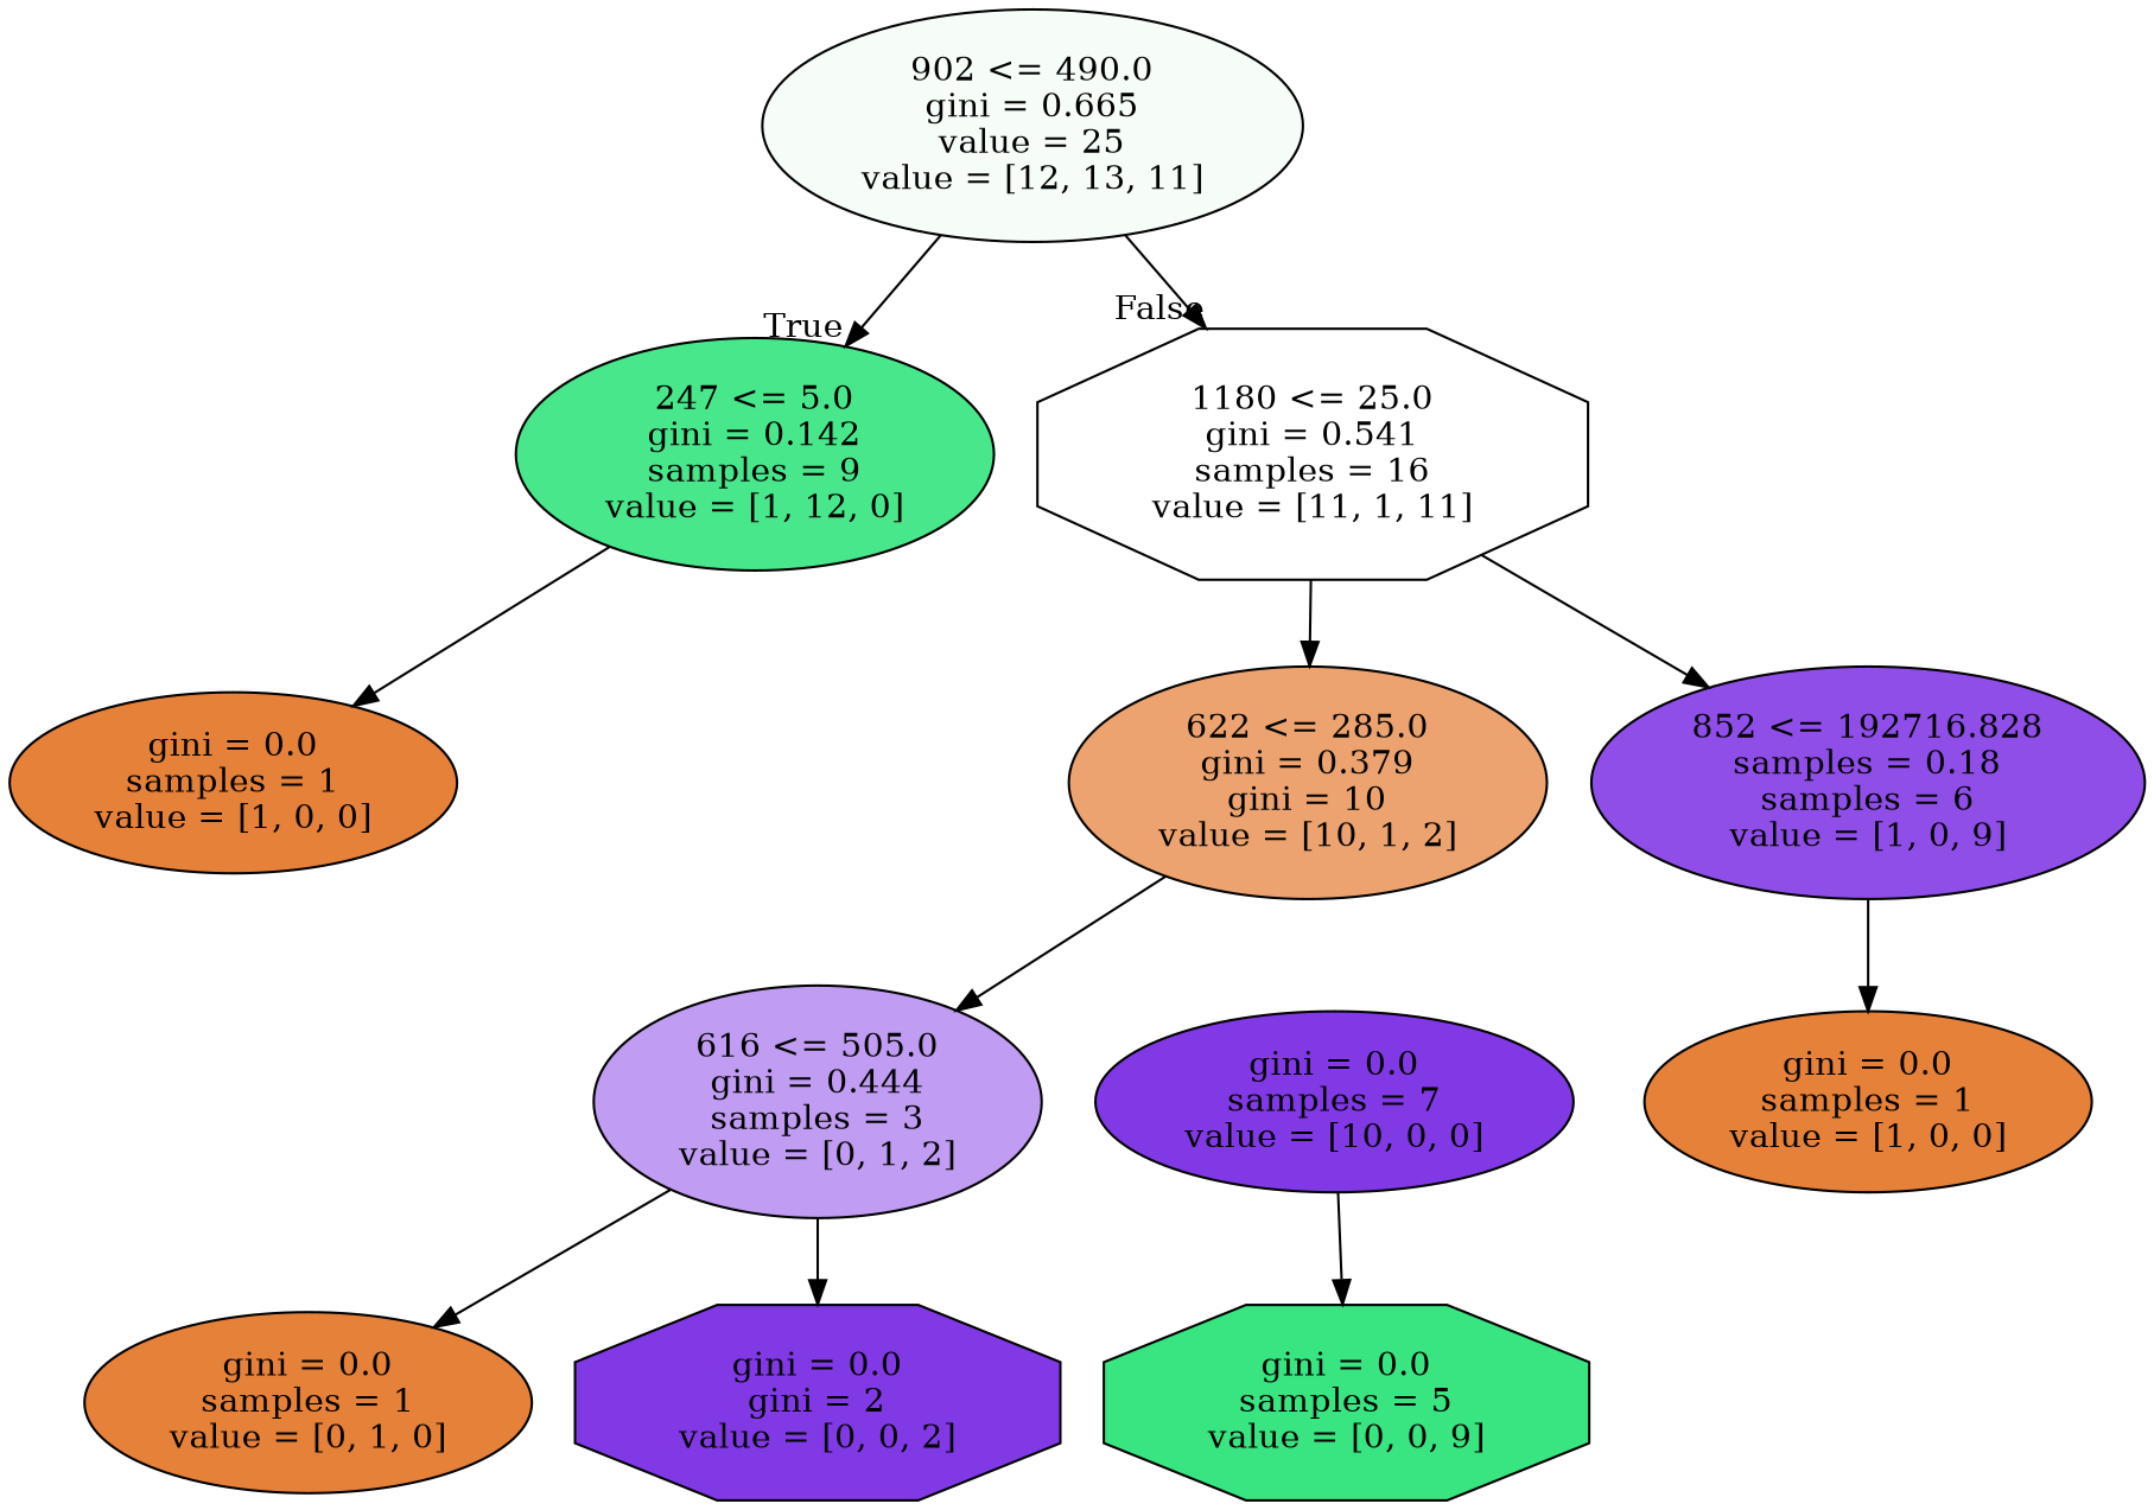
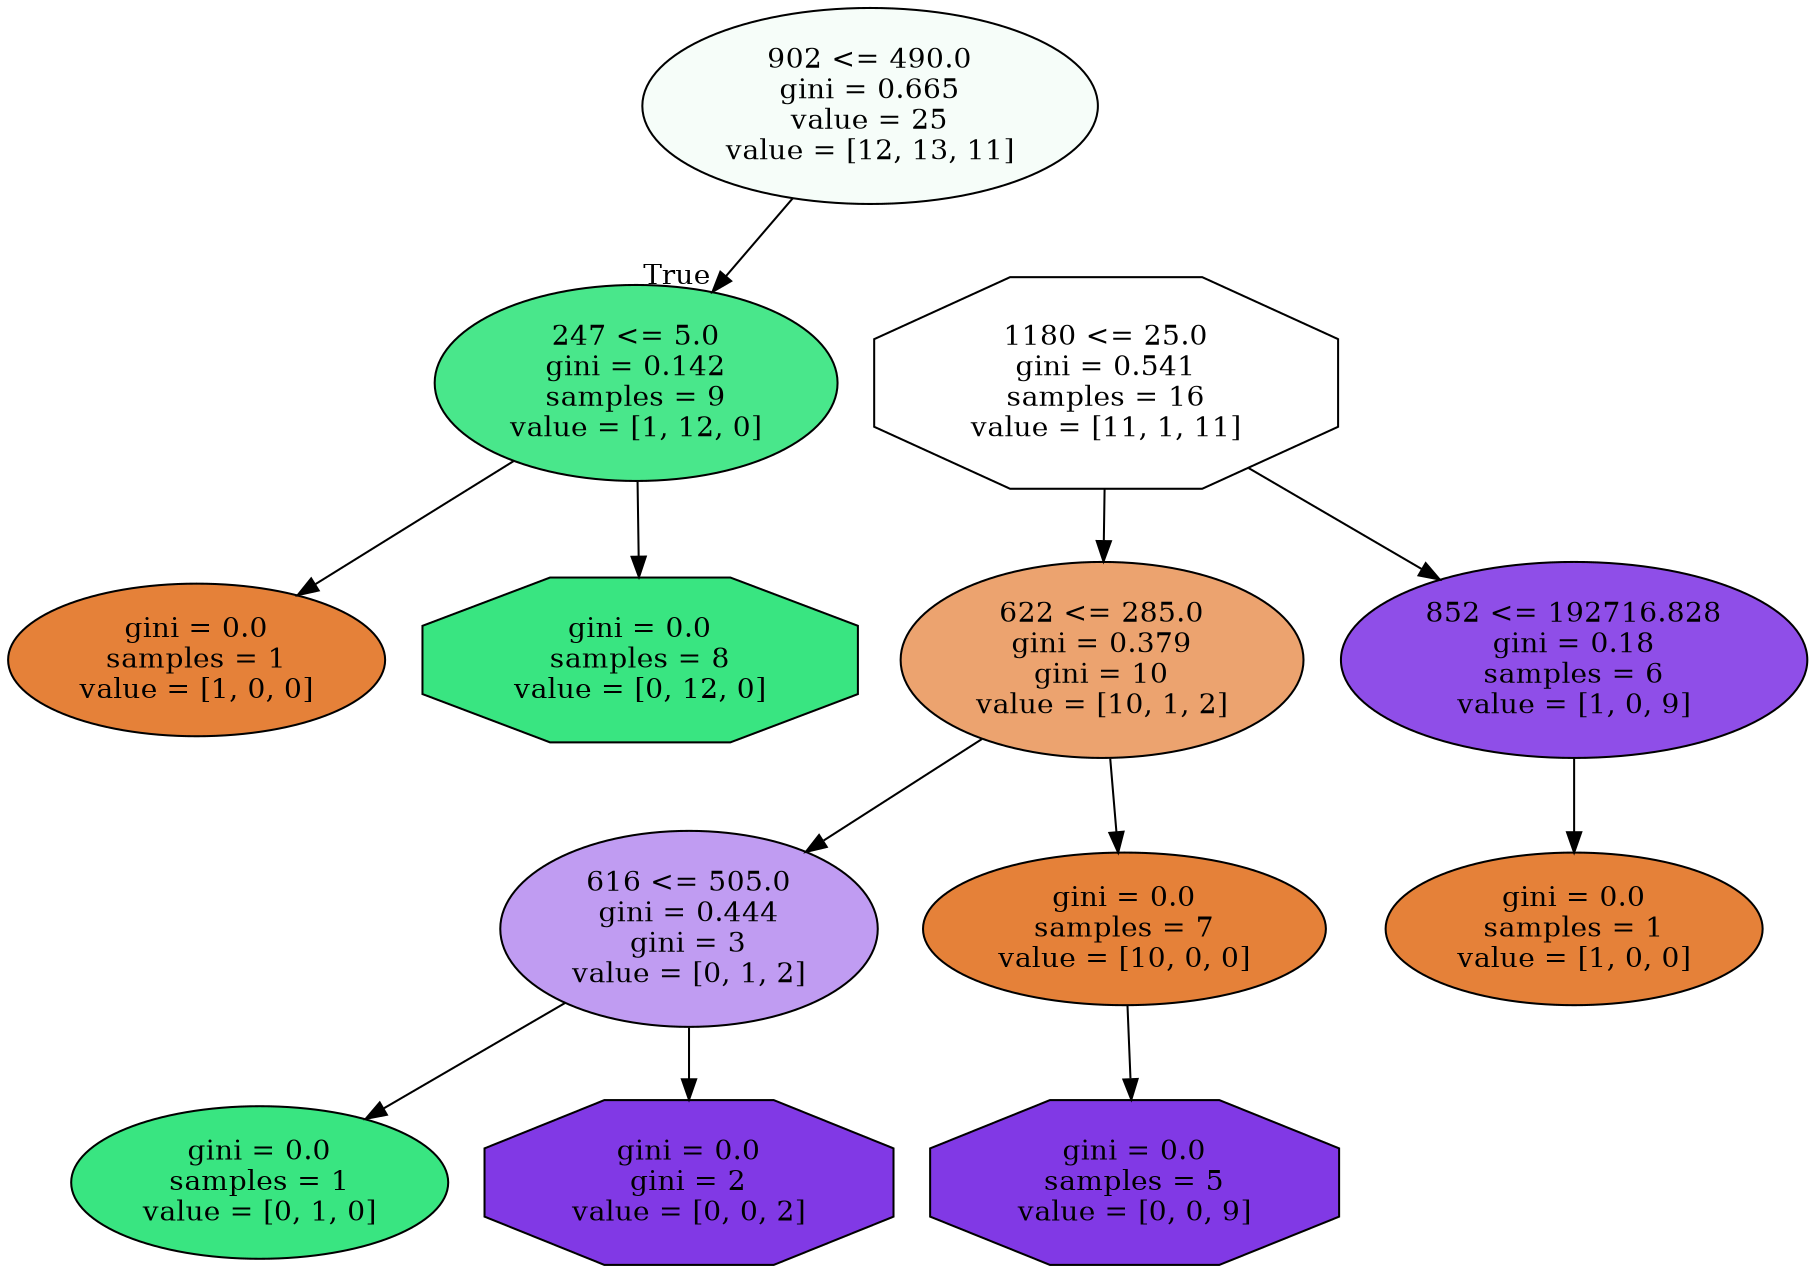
  digraph {
    node [color=black fillcolor="#e58139ff" shape=ellipse style=filled]
    n1 [fillcolor="#39e5810b" label="902 <= 490.0\ngini = 0.665\nvalue = 25\nvalue = [12, 13, 11]"]
    n2 [fillcolor="#39e581ea" label="247 <= 5.0\ngini = 0.142\nsamples = 9\nvalue = [1, 12, 0]"]
    n3 [fillcolor="#e5813900" label="1180 <= 25.0\ngini = 0.541\nsamples = 16\nvalue = [11, 1, 11]" shape=octagon]
    n4 [label="gini = 0.0\nsamples = 1\nvalue = [1, 0, 0]"]
+   n5 [fillcolor="#39e581ff" label="gini = 0.0\nsamples = 8\nvalue = [0, 12, 0]" shape=octagon]
    n6 [fillcolor="#e58139b9" label="622 <= 285.0\ngini = 0.379\ngini = 10\nvalue = [10, 1, 2]"]
-   n7 [fillcolor="#8139e5e3" label="852 <= 192716.828\nsamples = 0.18\nsamples = 6\nvalue = [1, 0, 9]"]
-   n8 [fillcolor="#8139e57f" label="616 <= 505.0\ngini = 0.444\nsamples = 3\nvalue = [0, 1, 2]"]
-   n9 [fillcolor="#8139e5ff" label="gini = 0.0\nsamples = 7\nvalue = [10, 0, 0]"]
+   n7 [fillcolor="#8139e5e3" label="852 <= 192716.828\ngini = 0.18\nsamples = 6\nvalue = [1, 0, 9]"]
+   n8 [fillcolor="#8139e57f" label="616 <= 505.0\ngini = 0.444\ngini = 3\nvalue = [0, 1, 2]"]
+   n9 [label="gini = 0.0\nsamples = 7\nvalue = [10, 0, 0]"]
    n10 [label="gini = 0.0\nsamples = 1\nvalue = [1, 0, 0]"]
-   n11 [label="gini = 0.0\nsamples = 1\nvalue = [0, 1, 0]"]
+   n11 [fillcolor="#39e581ff" label="gini = 0.0\nsamples = 1\nvalue = [0, 1, 0]"]
    n12 [fillcolor="#8139e5ff" label="gini = 0.0\ngini = 2\nvalue = [0, 0, 2]" shape=octagon]
-   n13 [fillcolor="#39e581ff" label="gini = 0.0\nsamples = 5\nvalue = [0, 0, 9]" shape=octagon]
+   n13 [fillcolor="#8139e5ff" label="gini = 0.0\nsamples = 5\nvalue = [0, 0, 9]" shape=octagon]
    n1 -> n2 [headlabel=True labelangle=45 labeldistance=2.5]
-   n1 -> n3 [headlabel=False labelangle=-45 labeldistance=2.5]
    n2 -> n4
+   n2 -> n5
    n3 -> n6
    n3 -> n7
    n6 -> n8
+   n6 -> n9
    n7 -> n10
    n8 -> n11
    n8 -> n12
    n9 -> n13
  }
